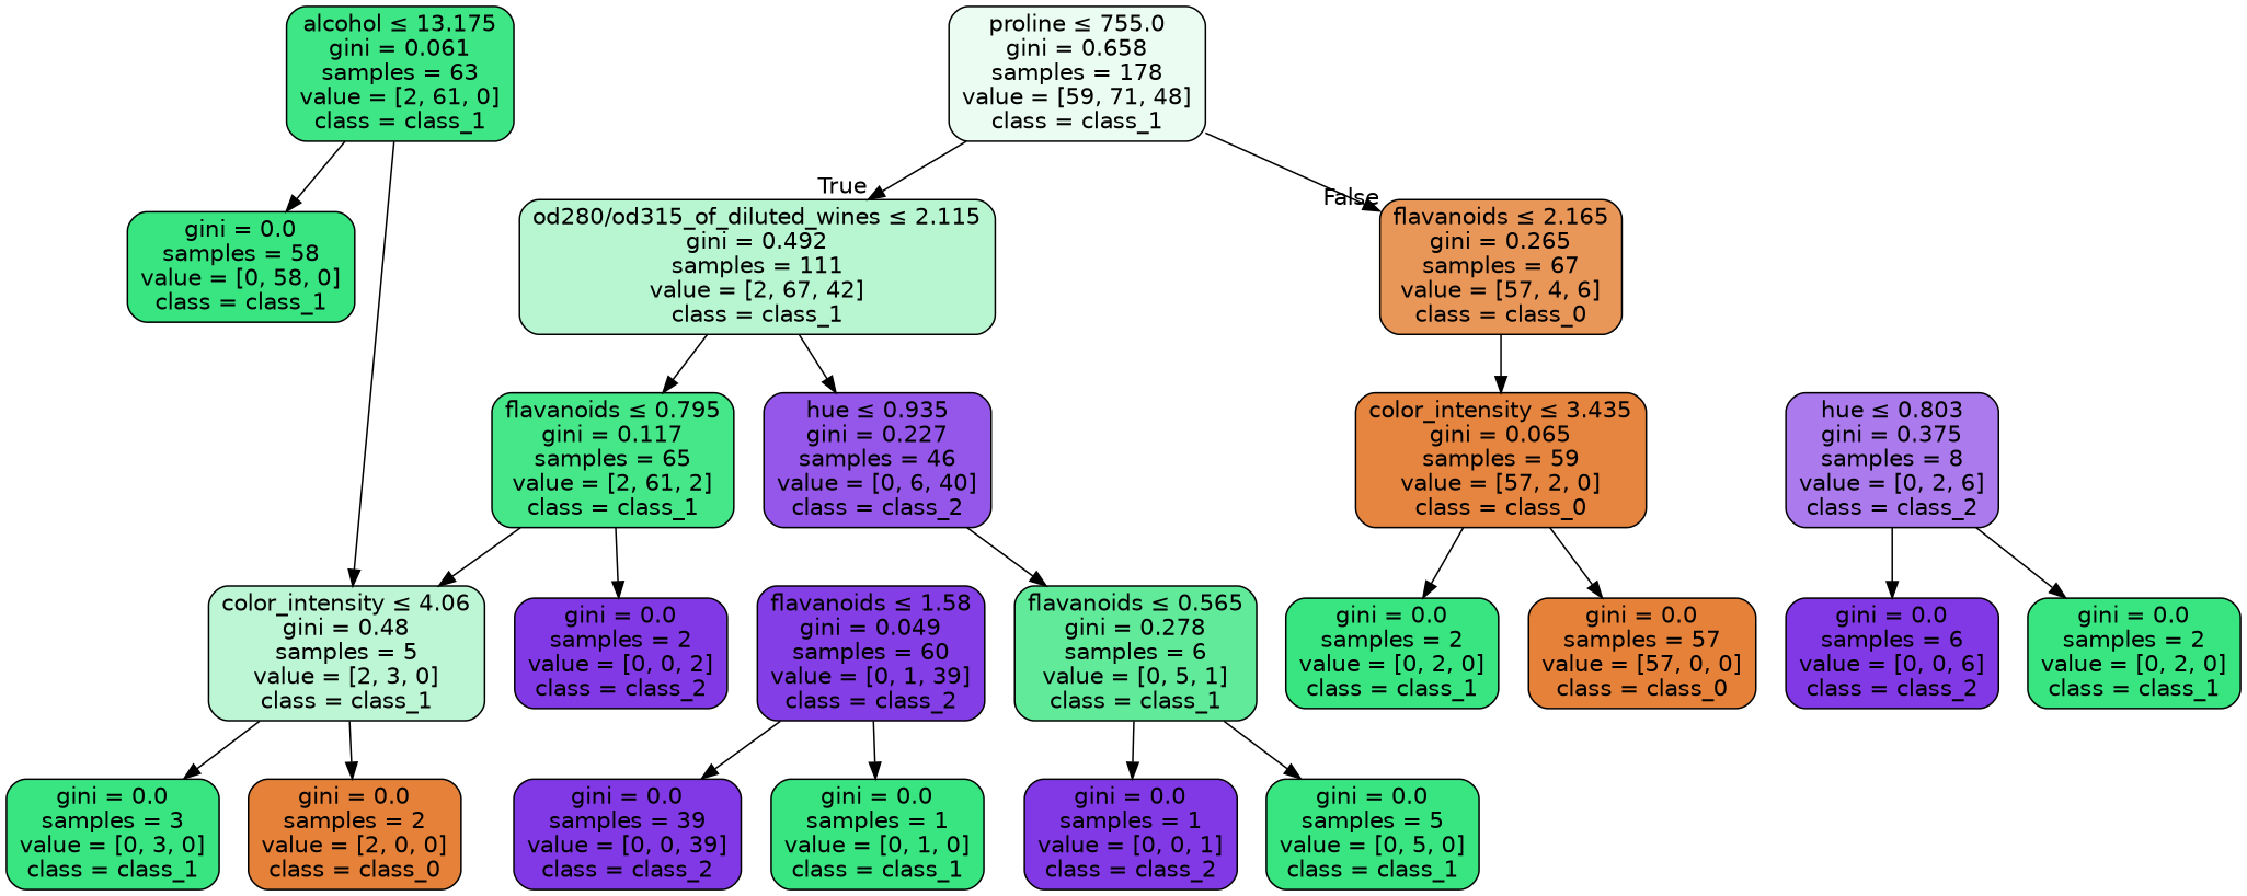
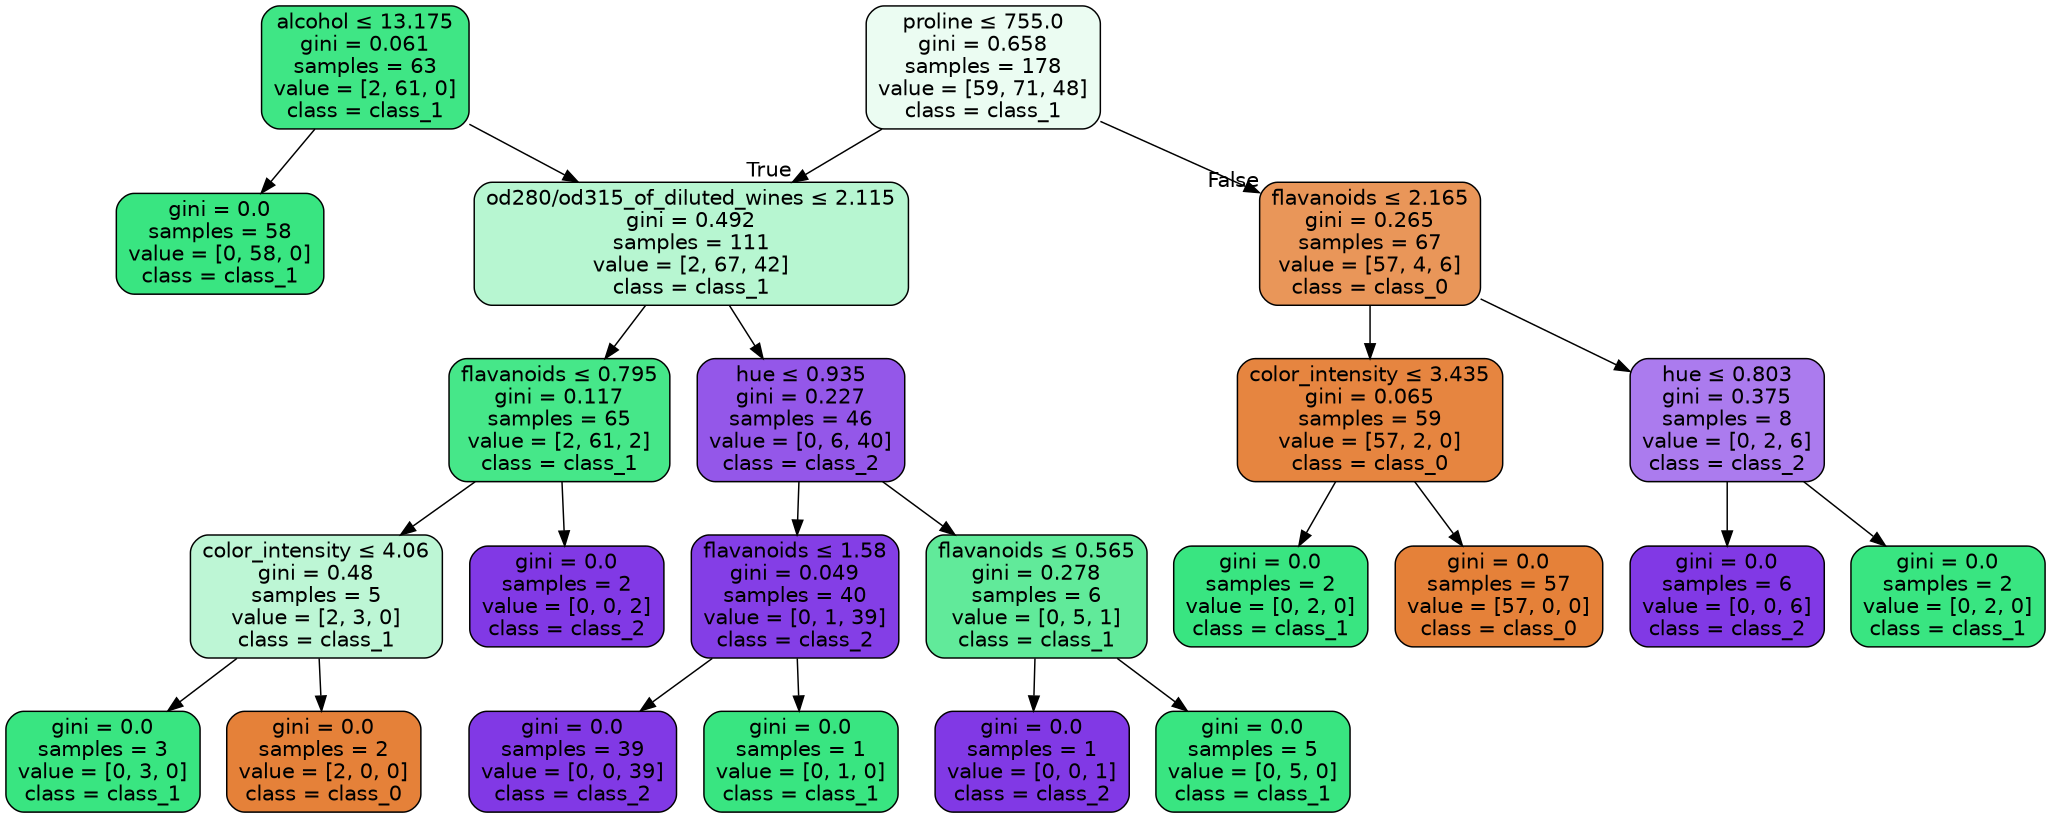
  digraph {
    node [color=black fillcolor="#39e581" fontname=helvetica shape=box style="filled, rounded"]
    edge [fontname=helvetica]
    n1 [fillcolor="#ebfcf2" label=<proline &le; 755.0<br/>gini = 0.658<br/>samples = 178<br/>value = [59, 71, 48]<br/>class = class_1>]
    n2 [fillcolor="#b7f6d1" label=<od280/od315_of_diluted_wines &le; 2.115<br/>gini = 0.492<br/>samples = 111<br/>value = [2, 67, 42]<br/>class = class_1>]
    n3 [fillcolor="#e99659" label=<flavanoids &le; 2.165<br/>gini = 0.265<br/>samples = 67<br/>value = [57, 4, 6]<br/>class = class_0>]
    n4 [fillcolor="#9457e9" label=<hue &le; 0.935<br/>gini = 0.227<br/>samples = 46<br/>value = [0, 6, 40]<br/>class = class_2>]
    n5 [fillcolor="#46e789" label=<flavanoids &le; 0.795<br/>gini = 0.117<br/>samples = 65<br/>value = [2, 61, 2]<br/>class = class_1>]
    n6 [fillcolor="#ab7bee" label=<hue &le; 0.803<br/>gini = 0.375<br/>samples = 8<br/>value = [0, 2, 6]<br/>class = class_2>]
    n7 [fillcolor="#e68540" label=<color_intensity &le; 3.435<br/>gini = 0.065<br/>samples = 59<br/>value = [57, 2, 0]<br/>class = class_0>]
-   n8 [fillcolor="#843ee6" label=<flavanoids &le; 1.58<br/>gini = 0.049<br/>samples = 60<br/>value = [0, 1, 39]<br/>class = class_2>]
+   n8 [fillcolor="#843ee6" label=<flavanoids &le; 1.58<br/>gini = 0.049<br/>samples = 40<br/>value = [0, 1, 39]<br/>class = class_2>]
    n9 [fillcolor="#61ea9a" label=<flavanoids &le; 0.565<br/>gini = 0.278<br/>samples = 6<br/>value = [0, 5, 1]<br/>class = class_1>]
    n10 [fillcolor="#8139e5" label=<gini = 0.0<br/>samples = 2<br/>value = [0, 0, 2]<br/>class = class_2>]
    n11 [fillcolor="#bdf6d5" label=<color_intensity &le; 4.06<br/>gini = 0.48<br/>samples = 5<br/>value = [2, 3, 0]<br/>class = class_1>]
    n12 [fillcolor="#8139e5" label=<gini = 0.0<br/>samples = 39<br/>value = [0, 0, 39]<br/>class = class_2>]
    n13 [label=<gini = 0.0<br/>samples = 1<br/>value = [0, 1, 0]<br/>class = class_1>]
    n14 [fillcolor="#8139e5" label=<gini = 0.0<br/>samples = 1<br/>value = [0, 0, 1]<br/>class = class_2>]
    n15 [label=<gini = 0.0<br/>samples = 5<br/>value = [0, 5, 0]<br/>class = class_1>]
    n16 [fillcolor="#3fe685" label=<alcohol &le; 13.175<br/>gini = 0.061<br/>samples = 63<br/>value = [2, 61, 0]<br/>class = class_1>]
    n17 [label=<gini = 0.0<br/>samples = 58<br/>value = [0, 58, 0]<br/>class = class_1>]
    n18 [label=<gini = 0.0<br/>samples = 3<br/>value = [0, 3, 0]<br/>class = class_1>]
    n19 [fillcolor="#e58139" label=<gini = 0.0<br/>samples = 2<br/>value = [2, 0, 0]<br/>class = class_0>]
    n20 [fillcolor="#8139e5" label=<gini = 0.0<br/>samples = 6<br/>value = [0, 0, 6]<br/>class = class_2>]
    n21 [label=<gini = 0.0<br/>samples = 2<br/>value = [0, 2, 0]<br/>class = class_1>]
    n22 [label=<gini = 0.0<br/>samples = 2<br/>value = [0, 2, 0]<br/>class = class_1>]
    n23 [fillcolor="#e58139" label=<gini = 0.0<br/>samples = 57<br/>value = [57, 0, 0]<br/>class = class_0>]
    n1 -> n2 [headlabel=True labelangle=45 labeldistance=2.5]
    n1 -> n3 [headlabel=False labelangle=-45 labeldistance=2.5]
    n2 -> n4
    n2 -> n5
+   n3 -> n6
    n3 -> n7
+   n4 -> n8
    n4 -> n9
    n5 -> n10
    n5 -> n11
    n6 -> n20
    n6 -> n21
    n7 -> n22
    n7 -> n23
    n8 -> n12
    n8 -> n13
    n9 -> n14
    n9 -> n15
    n11 -> n18
    n11 -> n19
-   n16 -> n11
+   n16 -> n2
    n16 -> n17
  }
